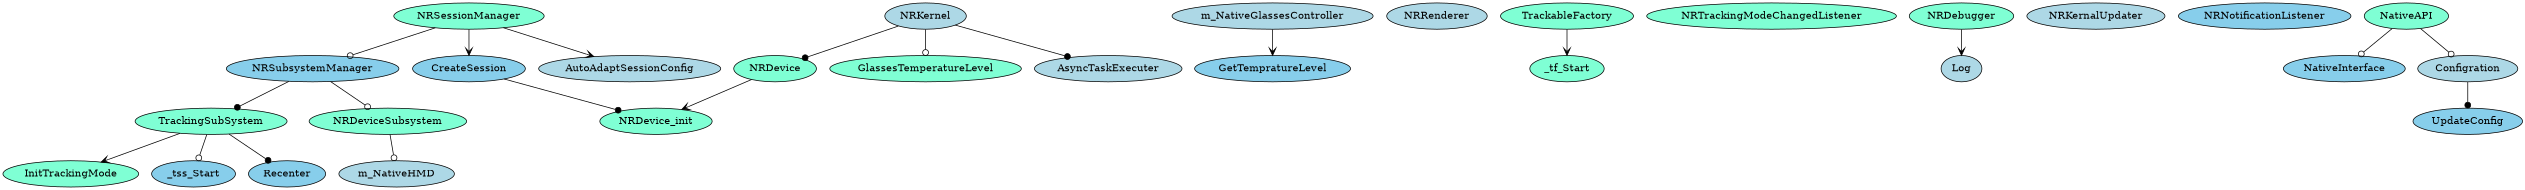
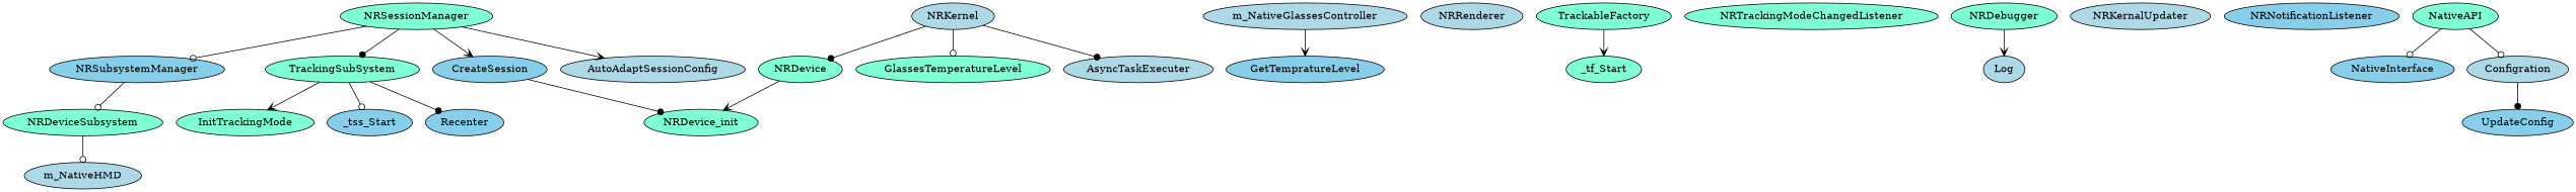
  digraph {
    node [fillcolor=aquamarine style=filled]
    edge [arrowhead=odot]
    NRSubsystemManager [fillcolor=skyblue]
    NRSessionManager
    TrackingSubSystem
    CreateSession [fillcolor=skyblue]
    AutoAdaptSessionConfig [fillcolor=lightblue]
    NRDeviceSubsystem
    InitTrackingMode
    _tss_Start [fillcolor=skyblue]
    Recenter [fillcolor=skyblue]
    NRDevice_init
    m_NativeHMD [fillcolor=lightblue]
    m_NativeGlassesController [fillcolor=lightblue]
    GetTempratureLevel [fillcolor=skyblue]
    NRRenderer [fillcolor=lightblue]
    TrackableFactory
    _tf_Start
    NRTrackingModeChangedListener
    Log [fillcolor=lightblue]
    NRDebugger
    NRKernel [fillcolor=lightblue]
    NRDevice
    GlassesTemperatureLevel
    AsyncTaskExecuter [fillcolor=lightblue]
    NRKernalUpdater [fillcolor=lightblue]
    NRNotificationListener [fillcolor=skyblue]
    NativeInterface [fillcolor=skyblue]
    NativeAPI
    Configration [fillcolor=lightblue]
    UpdateConfig [fillcolor=skyblue]
    NRSubsystemManager -> NRDeviceSubsystem
    NRSessionManager -> NRSubsystemManager
-   NRSubsystemManager -> TrackingSubSystem [arrowhead=dot]
+   NRSessionManager -> TrackingSubSystem [arrowhead=dot]
    NRSessionManager -> CreateSession [arrowhead=vee]
    NRSessionManager -> AutoAdaptSessionConfig [arrowhead=vee]
    TrackingSubSystem -> InitTrackingMode [arrowhead=vee]
    TrackingSubSystem -> _tss_Start
    TrackingSubSystem -> Recenter [arrowhead=dot]
    CreateSession -> NRDevice_init [arrowhead=dot]
    NRDeviceSubsystem -> m_NativeHMD
    m_NativeGlassesController -> GetTempratureLevel [arrowhead=vee]
    TrackableFactory -> _tf_Start [arrowhead=vee]
    NRDebugger -> Log [arrowhead=vee]
    NRKernel -> NRDevice [arrowhead=dot]
    NRKernel -> GlassesTemperatureLevel
    NRKernel -> AsyncTaskExecuter [arrowhead=dot]
    NRDevice -> NRDevice_init [arrowhead=vee]
    NativeAPI -> NativeInterface
    NativeAPI -> Configration
    Configration -> UpdateConfig [arrowhead=dot]
  }
